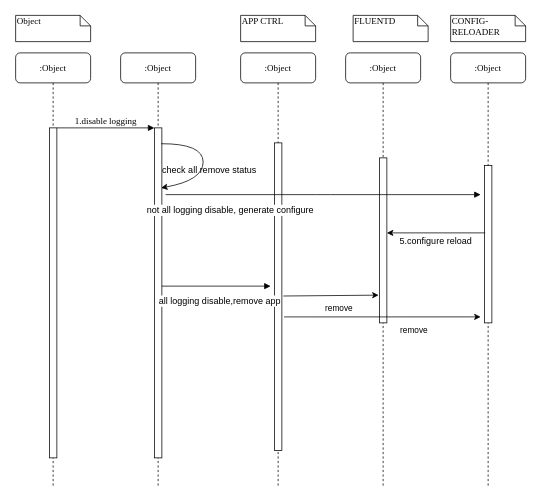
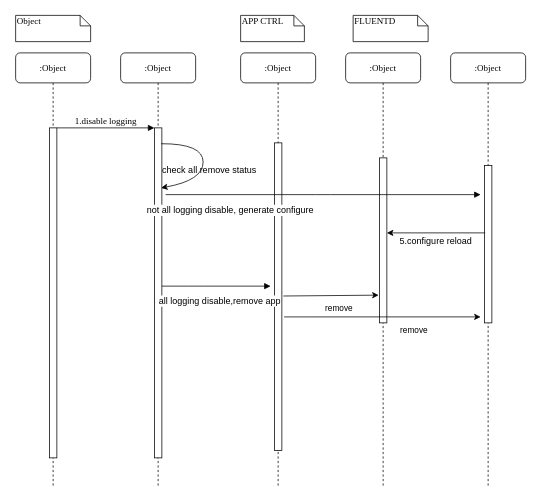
  <mxCell id="0" />
  <mxCell id="1" parent="0" />
  <mxCell id="2" value=":Object" style="shape=umlLifeline;perimeter=lifelinePerimeter;whiteSpace=wrap;html=1;container=1;collapsible=0;recursiveResize=0;outlineConnect=0;rounded=1;shadow=0;comic=0;labelBackgroundColor=none;strokeWidth=1;fontFamily=Verdana;fontSize=12;align=center;" vertex="1" parent="1"><mxGeometry x="160" y="70" width="100" height="580" as="geometry" /></mxCell>
  <mxCell id="3" value="" style="html=1;points=[];perimeter=orthogonalPerimeter;rounded=0;shadow=0;comic=0;labelBackgroundColor=none;strokeWidth=1;fontFamily=Verdana;fontSize=12;align=center;" vertex="1" parent="2"><mxGeometry x="45" y="100" width="10" height="440" as="geometry" /></mxCell>
  <mxCell id="4" value=":Object" style="shape=umlLifeline;perimeter=lifelinePerimeter;whiteSpace=wrap;html=1;container=1;collapsible=0;recursiveResize=0;outlineConnect=0;rounded=1;shadow=0;comic=0;labelBackgroundColor=none;strokeWidth=1;fontFamily=Verdana;fontSize=12;align=center;" vertex="1" parent="1"><mxGeometry x="320" y="70" width="100" height="580" as="geometry" /></mxCell>
  <mxCell id="5" value="" style="html=1;points=[];perimeter=orthogonalPerimeter;rounded=0;shadow=0;comic=0;labelBackgroundColor=none;strokeWidth=1;fontFamily=Verdana;fontSize=12;align=center;" vertex="1" parent="4"><mxGeometry x="45" y="120" width="10" height="410" as="geometry" /></mxCell>
  <mxCell id="6" value=":Object" style="shape=umlLifeline;perimeter=lifelinePerimeter;whiteSpace=wrap;html=1;container=1;collapsible=0;recursiveResize=0;outlineConnect=0;rounded=1;shadow=0;comic=0;labelBackgroundColor=none;strokeWidth=1;fontFamily=Verdana;fontSize=12;align=center;" vertex="1" parent="1"><mxGeometry x="460" y="70" width="100" height="580" as="geometry" /></mxCell>
  <mxCell id="7" value=":Object" style="shape=umlLifeline;perimeter=lifelinePerimeter;whiteSpace=wrap;html=1;container=1;collapsible=0;recursiveResize=0;outlineConnect=0;rounded=1;shadow=0;comic=0;labelBackgroundColor=none;strokeWidth=1;fontFamily=Verdana;fontSize=12;align=center;" vertex="1" parent="1"><mxGeometry x="600" y="70" width="100" height="580" as="geometry" /></mxCell>
  <mxCell id="8" value=":Object" style="shape=umlLifeline;perimeter=lifelinePerimeter;whiteSpace=wrap;html=1;container=1;collapsible=0;recursiveResize=0;outlineConnect=0;rounded=1;shadow=0;comic=0;labelBackgroundColor=none;strokeWidth=1;fontFamily=Verdana;fontSize=12;align=center;" vertex="1" parent="1"><mxGeometry x="20" y="70" width="100" height="580" as="geometry" /></mxCell>
  <mxCell id="9" value="" style="html=1;points=[];perimeter=orthogonalPerimeter;rounded=0;shadow=0;comic=0;labelBackgroundColor=none;strokeWidth=1;fontFamily=Verdana;fontSize=12;align=center;" vertex="1" parent="8"><mxGeometry x="45" y="100" width="10" height="440" as="geometry" /></mxCell>
  <mxCell id="10" value="" style="html=1;points=[];perimeter=orthogonalPerimeter;rounded=0;shadow=0;comic=0;labelBackgroundColor=none;strokeWidth=1;fontFamily=Verdana;fontSize=12;align=center;" vertex="1" parent="1"><mxGeometry x="505" y="210" width="10" height="220" as="geometry" /></mxCell>
  <mxCell id="11" value="" style="html=1;points=[];perimeter=orthogonalPerimeter;rounded=0;shadow=0;comic=0;labelBackgroundColor=none;strokeWidth=1;fontFamily=Verdana;fontSize=12;align=center;" vertex="1" parent="1"><mxGeometry x="645" y="220" width="10" height="210" as="geometry" /></mxCell>
  <mxCell id="12" value="1.disable logging" style="html=1;verticalAlign=bottom;endArrow=block;entryX=0;entryY=0;labelBackgroundColor=none;fontFamily=Verdana;fontSize=12;edgeStyle=elbowEdgeStyle;elbow=vertical;" edge="1" parent="1" source="9" target="3"><mxGeometry relative="1" as="geometry"><mxPoint x="140" y="180" as="sourcePoint" /></mxGeometry></mxCell>
  <mxCell id="13" value="Object" style="shape=note;whiteSpace=wrap;html=1;size=14;verticalAlign=top;align=left;spacingTop=-6;rounded=0;shadow=0;comic=0;labelBackgroundColor=none;strokeWidth=1;fontFamily=Verdana;fontSize=12" vertex="1" parent="1"><mxGeometry x="20" y="20" width="100" height="35" as="geometry" /></mxCell>
- <mxCell id="14" value="APP CTRL" style="shape=note;whiteSpace=wrap;html=1;size=14;verticalAlign=top;align=left;spacingTop=-6;rounded=0;shadow=0;comic=0;labelBackgroundColor=none;strokeWidth=1;fontFamily=Verdana;fontSize=12" vertex="1" parent="1"><mxGeometry x="320" y="20" width="100" height="35" as="geometry" /></mxCell>
+ <mxCell id="14" value="APP CTRL" style="shape=note;whiteSpace=wrap;html=1;size=14;verticalAlign=top;align=left;spacingTop=-6;rounded=0;shadow=0;comic=0;labelBackgroundColor=none;strokeWidth=1;fontFamily=Verdana;fontSize=12" vertex="1" parent="1"><mxGeometry x="320" y="20" width="85" height="35" as="geometry" /></mxCell>
  <mxCell id="15" value="FLUENTD" style="shape=note;whiteSpace=wrap;html=1;size=14;verticalAlign=top;align=left;spacingTop=-6;rounded=0;shadow=0;comic=0;labelBackgroundColor=none;strokeWidth=1;fontFamily=Verdana;fontSize=12" vertex="1" parent="1"><mxGeometry x="470" y="20" width="100" height="35" as="geometry" /></mxCell>
- <mxCell id="16" value="CONFIG-RELOADER" style="shape=note;whiteSpace=wrap;html=1;size=14;verticalAlign=top;align=left;spacingTop=-6;rounded=0;shadow=0;comic=0;labelBackgroundColor=none;strokeWidth=1;fontFamily=Verdana;fontSize=12" vertex="1" parent="1"><mxGeometry x="600" y="20" width="100" height="35" as="geometry" /></mxCell>
  <mxCell id="17" value="" style="html=1;verticalAlign=bottom;endArrow=block;labelBackgroundColor=none;fontFamily=Verdana;fontSize=12;edgeStyle=elbowEdgeStyle;elbow=vertical;" edge="1" parent="1"><mxGeometry x="0.684" y="-80" relative="1" as="geometry"><mxPoint x="220" y="259" as="sourcePoint" /><mxPoint x="640" y="259" as="targetPoint" /><Array as="points" /><mxPoint as="offset" /></mxGeometry></mxCell>
  <mxCell id="18" value="not all logging disable, generate configure" style="text;html=1;align=center;verticalAlign=middle;resizable=0;points=[];labelBackgroundColor=#ffffff;" vertex="1" connectable="0" parent="17"><mxGeometry x="-0.723" y="-1" relative="1" as="geometry"><mxPoint x="27" y="19" as="offset" /></mxGeometry></mxCell>
  <mxCell id="19" value="" style="endArrow=classic;html=1;entryX=1;entryY=0.75;entryDx=0;entryDy=0;entryPerimeter=0;" edge="1" parent="1"><mxGeometry width="50" height="50" relative="1" as="geometry"><mxPoint x="646" y="310" as="sourcePoint" /><mxPoint x="515" y="310" as="targetPoint" /></mxGeometry></mxCell>
  <mxCell id="20" value="5.configure reload" style="text;html=1;align=center;verticalAlign=middle;resizable=0;points=[];labelBackgroundColor=#ffffff;" vertex="1" connectable="0" parent="19"><mxGeometry x="0.541" y="1" relative="1" as="geometry"><mxPoint x="34" y="9" as="offset" /></mxGeometry></mxCell>
  <mxCell id="21" value="" style="curved=1;endArrow=classic;html=1;exitX=0.9;exitY=0.048;exitDx=0;exitDy=0;exitPerimeter=0;" edge="1" parent="1" source="3"><mxGeometry width="50" height="50" relative="1" as="geometry"><mxPoint x="20" y="720" as="sourcePoint" /><mxPoint x="214" y="250" as="targetPoint" /><Array as="points"><mxPoint x="270" y="191" /><mxPoint x="270" y="240" /></Array></mxGeometry></mxCell>
  <mxCell id="22" value="check all remove status" style="text;html=1;align=center;verticalAlign=middle;resizable=0;points=[];autosize=1;" vertex="1" parent="1"><mxGeometry x="208" y="217" width="140" height="20" as="geometry" /></mxCell>
  <mxCell id="23" value="" style="html=1;verticalAlign=bottom;endArrow=block;labelBackgroundColor=none;fontFamily=Verdana;fontSize=12;edgeStyle=elbowEdgeStyle;elbow=vertical;" edge="1" parent="1" source="3"><mxGeometry x="1" y="-176" relative="1" as="geometry"><mxPoint x="225" y="370" as="sourcePoint" /><mxPoint x="360" y="381" as="targetPoint" /><Array as="points"><mxPoint x="260" y="381" /></Array><mxPoint x="166" y="-117" as="offset" /></mxGeometry></mxCell>
  <mxCell id="24" value="all logging disable,remove app" style="text;html=1;align=center;verticalAlign=middle;resizable=0;points=[];labelBackgroundColor=#ffffff;" vertex="1" connectable="0" parent="23"><mxGeometry x="-0.723" y="-1" relative="1" as="geometry"><mxPoint x="56" y="18" as="offset" /></mxGeometry></mxCell>
  <mxCell id="25" value="remove" style="endArrow=classic;html=1;exitX=1.2;exitY=0.498;exitDx=0;exitDy=0;exitPerimeter=0;entryX=-0.1;entryY=0.832;entryDx=0;entryDy=0;entryPerimeter=0;" edge="1" parent="1" source="5" target="10"><mxGeometry x="0.16" y="-16" width="50" height="50" relative="1" as="geometry"><mxPoint x="20" y="720" as="sourcePoint" /><mxPoint x="70" y="670" as="targetPoint" /><mxPoint as="offset" /></mxGeometry></mxCell>
  <mxCell id="26" value="remove" style="endArrow=classic;html=1;exitX=1.3;exitY=0.566;exitDx=0;exitDy=0;exitPerimeter=0;" edge="1" parent="1" source="5"><mxGeometry x="0.323" y="-18" width="50" height="50" relative="1" as="geometry"><mxPoint x="384" y="404" as="sourcePoint" /><mxPoint x="640" y="422" as="targetPoint" /><mxPoint as="offset" /></mxGeometry></mxCell>
